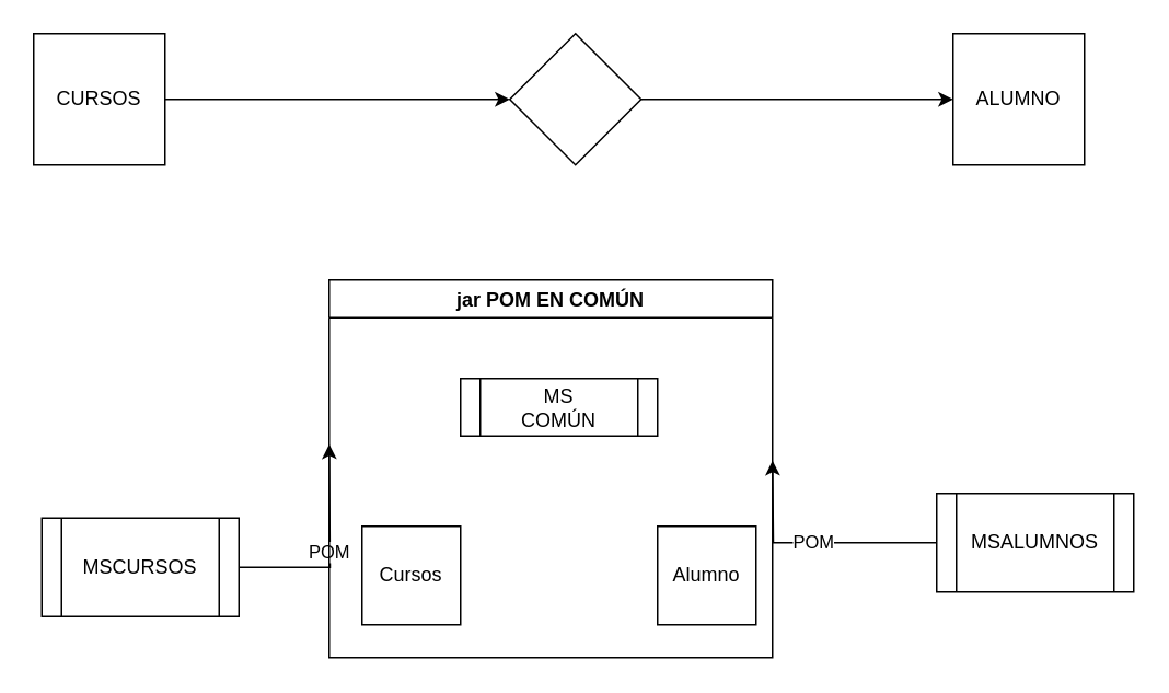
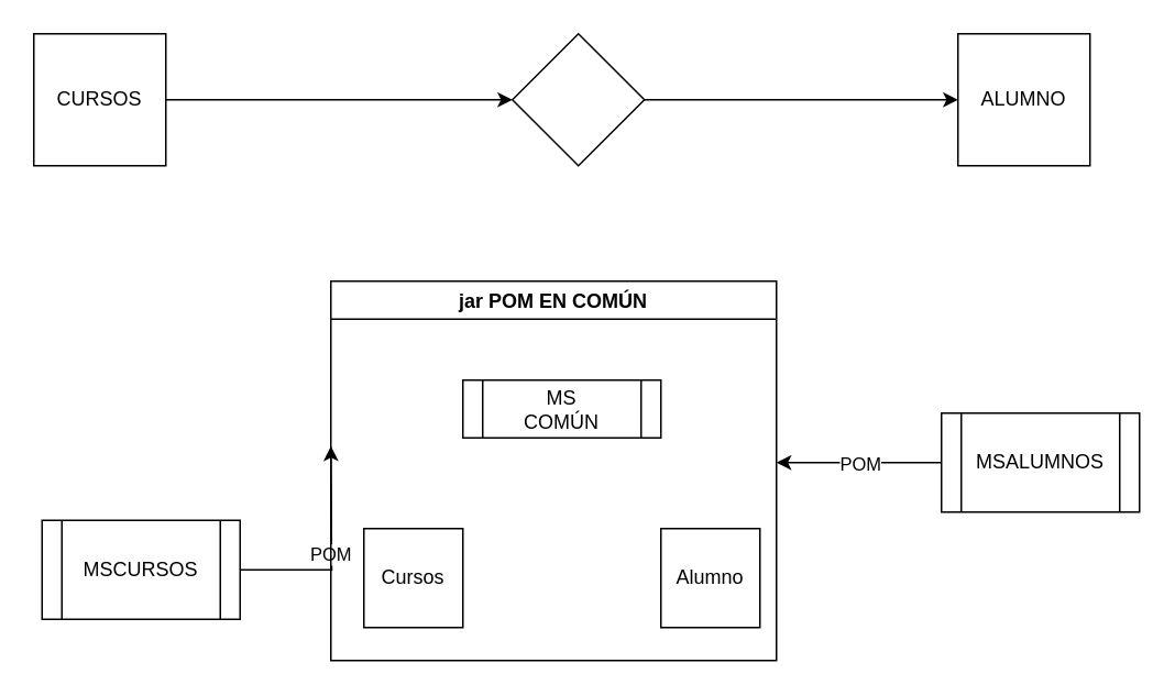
  <mxCell id="0" />
  <mxCell id="1" parent="0" />
  <mxCell id="2" style="edgeStyle=orthogonalEdgeStyle;rounded=0;orthogonalLoop=1;jettySize=auto;html=1;entryX=0;entryY=0.5;entryDx=0;entryDy=0;" parent="1" source="3" target="6" edge="1"><mxGeometry relative="1" as="geometry" /></mxCell>
  <mxCell id="3" value="CURSOS" style="whiteSpace=wrap;html=1;aspect=fixed;" parent="1" vertex="1"><mxGeometry x="20" y="20" width="80" height="80" as="geometry" /></mxCell>
  <mxCell id="4" value="ALUMNO" style="whiteSpace=wrap;html=1;aspect=fixed;" parent="1" vertex="1"><mxGeometry x="580" y="20" width="80" height="80" as="geometry" /></mxCell>
  <mxCell id="5" style="edgeStyle=orthogonalEdgeStyle;rounded=0;orthogonalLoop=1;jettySize=auto;html=1;entryX=0;entryY=0.5;entryDx=0;entryDy=0;" parent="1" source="6" target="4" edge="1"><mxGeometry relative="1" as="geometry" /></mxCell>
  <mxCell id="6" value="" style="rhombus;whiteSpace=wrap;html=1;" parent="1" vertex="1"><mxGeometry x="310" y="20" width="80" height="80" as="geometry" /></mxCell>
  <mxCell id="7" value="POM" style="edgeStyle=orthogonalEdgeStyle;rounded=0;orthogonalLoop=1;jettySize=auto;html=1;" parent="1" source="8" edge="1"><mxGeometry relative="1" as="geometry"><mxPoint x="200" y="270" as="targetPoint" /></mxGeometry></mxCell>
  <mxCell id="8" value="MSCURSOS" style="shape=process;whiteSpace=wrap;html=1;backgroundOutline=1;" parent="1" vertex="1"><mxGeometry x="25" y="315" width="120" height="60" as="geometry" /></mxCell>
  <mxCell id="9" value="POM" style="edgeStyle=orthogonalEdgeStyle;rounded=0;orthogonalLoop=1;jettySize=auto;html=1;" parent="1" source="10" edge="1"><mxGeometry relative="1" as="geometry"><mxPoint x="470" y="280" as="targetPoint" /></mxGeometry></mxCell>
- <mxCell id="10" value="MSALUMNOS" style="shape=process;whiteSpace=wrap;html=1;backgroundOutline=1;" parent="1" vertex="1"><mxGeometry x="570" y="300" width="120" height="60" as="geometry" /></mxCell>
+ <mxCell id="10" value="MSALUMNOS" style="shape=process;whiteSpace=wrap;html=1;backgroundOutline=1;" parent="1" vertex="1"><mxGeometry x="570" y="250" width="120" height="60" as="geometry" /></mxCell>
  <mxCell id="11" value="MS&lt;br&gt;COMÚN" style="shape=process;whiteSpace=wrap;html=1;backgroundOutline=1;" parent="1" vertex="1"><mxGeometry x="280" y="230" width="120" height="35" as="geometry" /></mxCell>
  <mxCell id="12" value="jar POM EN COMÚN" style="swimlane;" parent="1" vertex="1"><mxGeometry x="200" y="170" width="270" height="230" as="geometry" /></mxCell>
  <mxCell id="13" value="Alumno" style="whiteSpace=wrap;html=1;aspect=fixed;" parent="12" vertex="1"><mxGeometry x="200" y="150" width="60" height="60" as="geometry" /></mxCell>
  <mxCell id="14" value="Cursos" style="whiteSpace=wrap;html=1;aspect=fixed;" parent="12" vertex="1"><mxGeometry x="20" y="150" width="60" height="60" as="geometry" /></mxCell>
